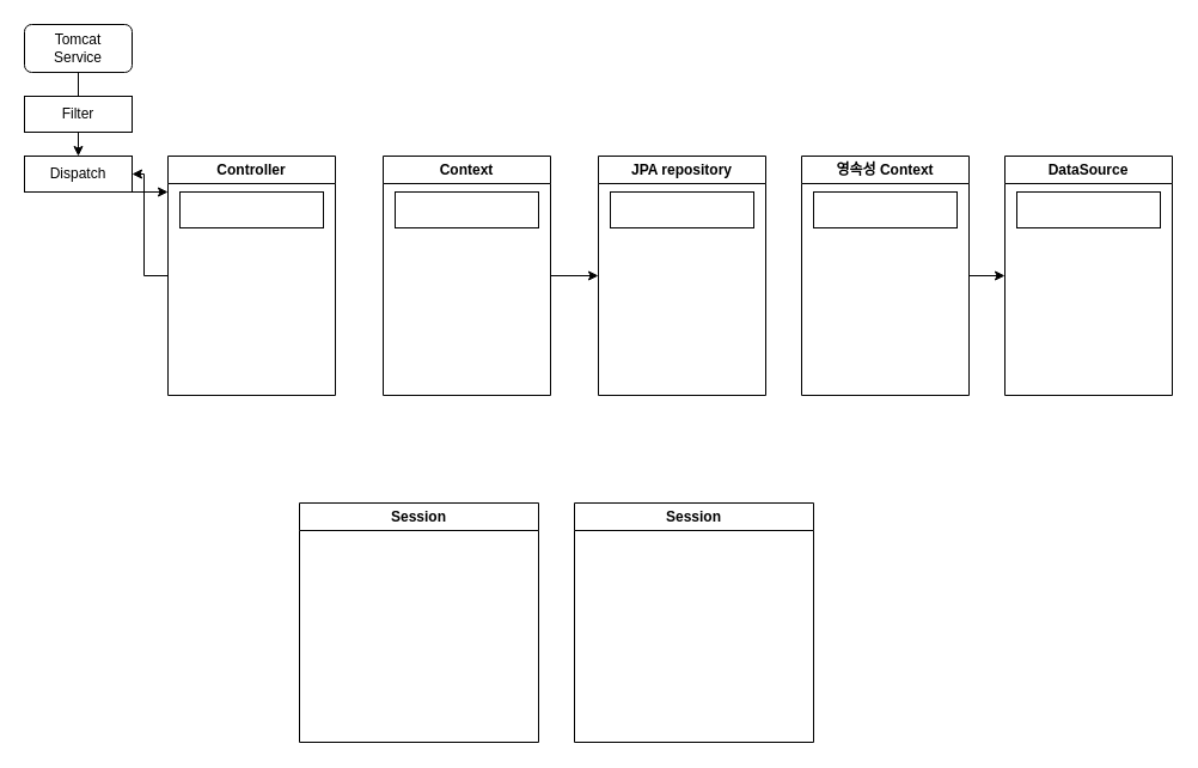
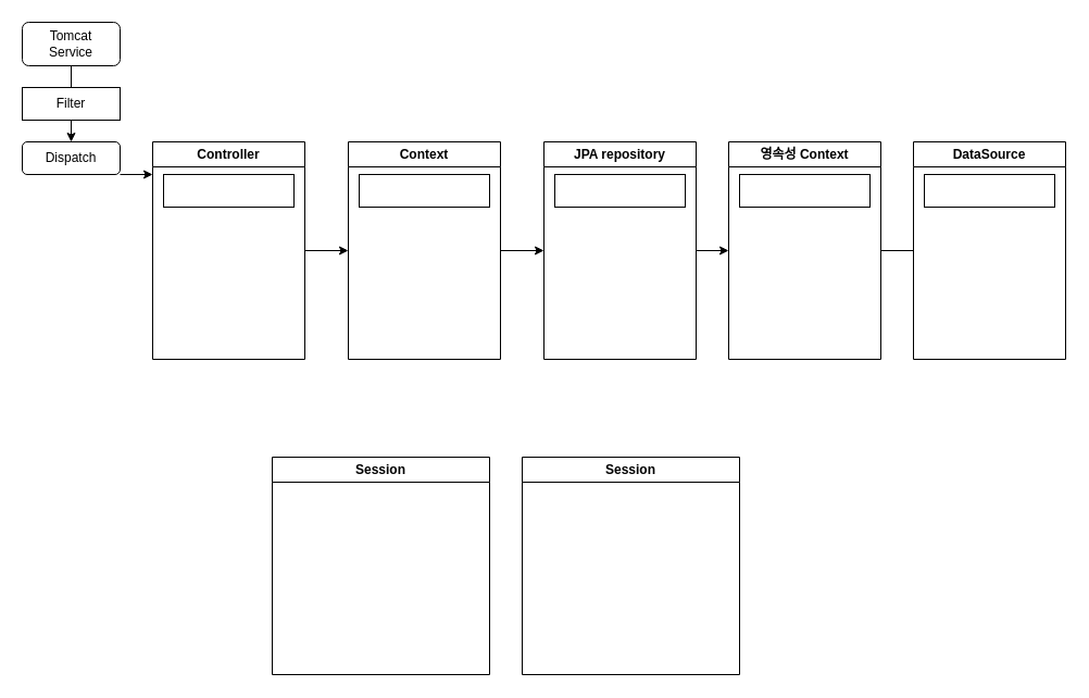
  <mxCell id="0" />
  <mxCell id="1" parent="0" />
  <mxCell id="2" value="" style="edgeStyle=orthogonalEdgeStyle;rounded=0;orthogonalLoop=1;jettySize=auto;html=1;" edge="1" parent="1" source="3" target="5"><mxGeometry relative="1" as="geometry" /></mxCell>
  <mxCell id="3" value="Tomcat&lt;br&gt;Service" style="rounded=1;whiteSpace=wrap;html=1;" vertex="1" parent="1"><mxGeometry x="20" y="20" width="90" height="40" as="geometry" /></mxCell>
  <mxCell id="4" value="Filter" style="whiteSpace=wrap;html=1;rounded=0;" vertex="1" parent="1"><mxGeometry x="20" y="80" width="90" height="30" as="geometry" /></mxCell>
- <mxCell id="5" value="Dispatch" style="whiteSpace=wrap;html=1;rounded=0;" vertex="1" parent="1"><mxGeometry x="20" y="130" width="90" height="30" as="geometry" /></mxCell>
+ <mxCell id="5" value="Dispatch" style="rounded=1;whiteSpace=wrap;html=1;" vertex="1" parent="1"><mxGeometry x="20" y="130" width="90" height="30" as="geometry" /></mxCell>
  <mxCell id="6" value="" style="endArrow=none;html=1;rounded=0;entryX=0.5;entryY=1;entryDx=0;entryDy=0;exitX=0.5;exitY=0;exitDx=0;exitDy=0;" edge="1" parent="1" source="4" target="3"><mxGeometry width="50" height="50" relative="1" as="geometry"><mxPoint x="50" y="100" as="sourcePoint" /><mxPoint x="100" y="50" as="targetPoint" /></mxGeometry></mxCell>
- <mxCell id="7" value="" style="edgeStyle=orthogonalEdgeStyle;rounded=0;orthogonalLoop=1;jettySize=auto;html=1;" edge="1" parent="1" source="8" target="5"><mxGeometry relative="1" as="geometry" /></mxCell>
+ <mxCell id="7" value="" style="edgeStyle=orthogonalEdgeStyle;rounded=0;orthogonalLoop=1;jettySize=auto;html=1;" edge="1" parent="1" source="8" target="12"><mxGeometry relative="1" as="geometry" /></mxCell>
  <mxCell id="8" value="Controller" style="swimlane;whiteSpace=wrap;html=1;" vertex="1" parent="1"><mxGeometry x="140" y="130" width="140" height="200" as="geometry" /></mxCell>
  <mxCell id="9" value="" style="whiteSpace=wrap;html=1;" vertex="1" parent="8"><mxGeometry x="10" y="30" width="120" height="30" as="geometry" /></mxCell>
  <mxCell id="10" value="" style="endArrow=classic;html=1;rounded=0;exitX=1;exitY=1;exitDx=0;exitDy=0;" edge="1" parent="1" source="5"><mxGeometry width="50" height="50" relative="1" as="geometry"><mxPoint x="490" y="340" as="sourcePoint" /><mxPoint x="140" y="160" as="targetPoint" /></mxGeometry></mxCell>
  <mxCell id="11" value="" style="edgeStyle=orthogonalEdgeStyle;rounded=0;orthogonalLoop=1;jettySize=auto;html=1;" edge="1" parent="1" source="12" target="15"><mxGeometry relative="1" as="geometry" /></mxCell>
  <mxCell id="12" value="Context" style="swimlane;whiteSpace=wrap;html=1;" vertex="1" parent="1"><mxGeometry x="320" y="130" width="140" height="200" as="geometry" /></mxCell>
  <mxCell id="13" value="" style="whiteSpace=wrap;html=1;" vertex="1" parent="12"><mxGeometry x="10" y="30" width="120" height="30" as="geometry" /></mxCell>
+ <mxCell id="14" value="" style="edgeStyle=orthogonalEdgeStyle;rounded=0;orthogonalLoop=1;jettySize=auto;html=1;" edge="1" parent="1" source="15" target="18"><mxGeometry relative="1" as="geometry" /></mxCell>
  <mxCell id="15" value="JPA repository" style="swimlane;whiteSpace=wrap;html=1;" vertex="1" parent="1"><mxGeometry x="500" y="130" width="140" height="200" as="geometry" /></mxCell>
  <mxCell id="16" value="" style="whiteSpace=wrap;html=1;" vertex="1" parent="15"><mxGeometry x="10" y="30" width="120" height="30" as="geometry" /></mxCell>
- <mxCell id="17" value="" style="edgeStyle=orthogonalEdgeStyle;rounded=0;orthogonalLoop=1;jettySize=auto;html=1;" edge="1" parent="1" source="18" target="20"><mxGeometry relative="1" as="geometry" /></mxCell>
+ <mxCell id="17" value="" style="edgeStyle=orthogonalEdgeStyle;rounded=0;orthogonalLoop=1;jettySize=auto;html=1;endArrow=none;" edge="1" parent="1" source="18" target="20"><mxGeometry relative="1" as="geometry" /></mxCell>
  <mxCell id="18" value="영속성 Context" style="swimlane;whiteSpace=wrap;html=1;" vertex="1" parent="1"><mxGeometry x="670" y="130" width="140" height="200" as="geometry" /></mxCell>
  <mxCell id="19" value="" style="whiteSpace=wrap;html=1;" vertex="1" parent="18"><mxGeometry x="10" y="30" width="120" height="30" as="geometry" /></mxCell>
  <mxCell id="20" value="DataSource" style="swimlane;whiteSpace=wrap;html=1;" vertex="1" parent="1"><mxGeometry x="840" y="130" width="140" height="200" as="geometry" /></mxCell>
  <mxCell id="21" value="" style="whiteSpace=wrap;html=1;" vertex="1" parent="20"><mxGeometry x="10" y="30" width="120" height="30" as="geometry" /></mxCell>
  <mxCell id="22" value="Session" style="swimlane;whiteSpace=wrap;html=1;" vertex="1" parent="1"><mxGeometry x="250" y="420" width="200" height="200" as="geometry" /></mxCell>
  <mxCell id="23" value="Session" style="swimlane;whiteSpace=wrap;html=1;" vertex="1" parent="1"><mxGeometry x="480" y="420" width="200" height="200" as="geometry" /></mxCell>
